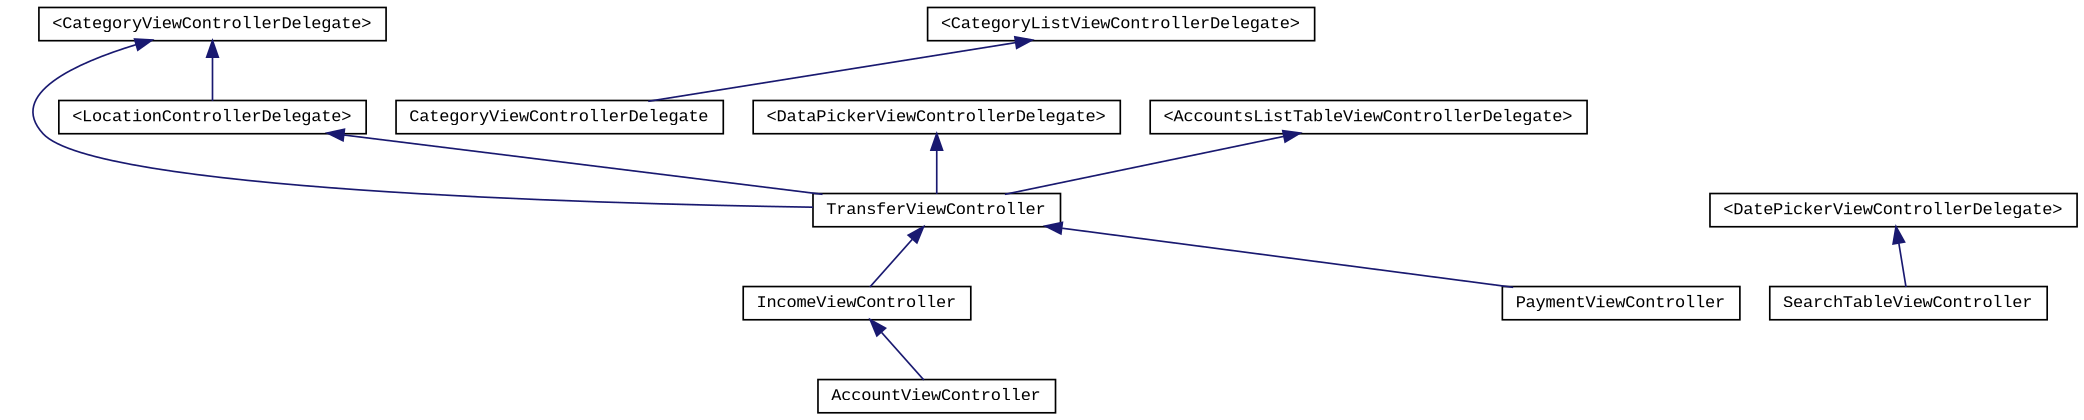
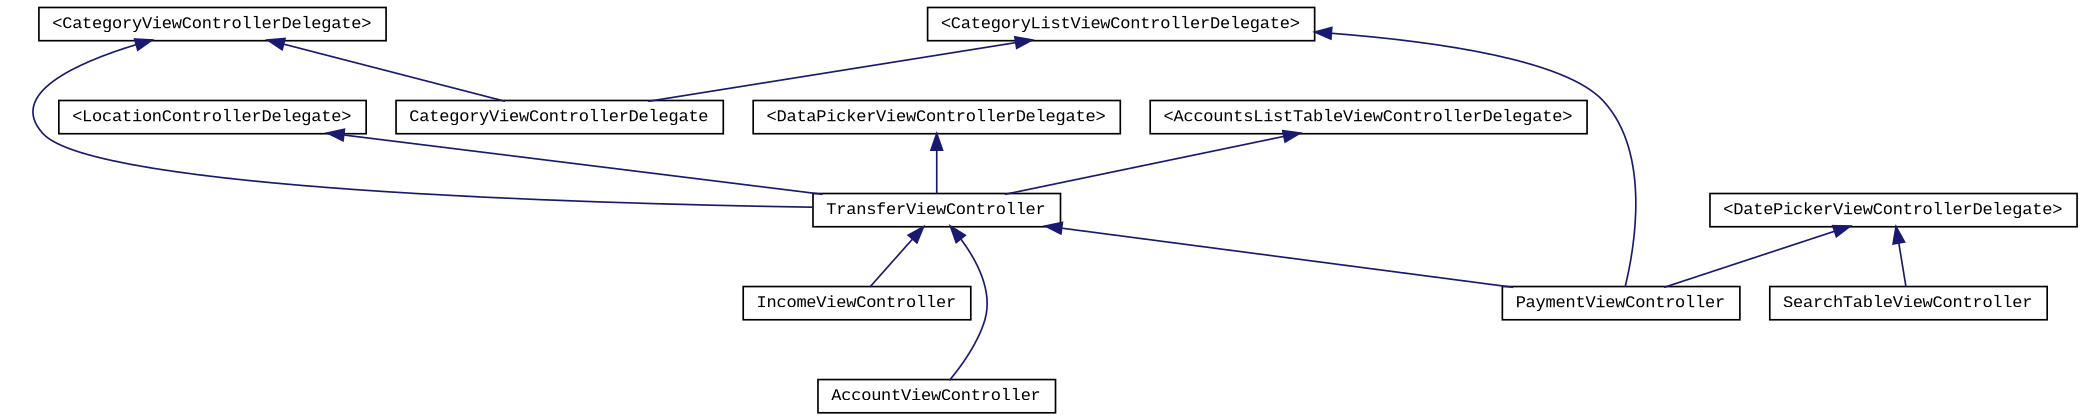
  digraph {
    fontname="Liberation Mono"
    rankdir=TB
    node [color=black fillcolor=white fontname="Liberation Mono" fontsize=10 shape=record style=filled]
    edge [color=midnightblue dir=back fontname="Liberation Mono" fontsize=10 labelfontname=Helvetica labelfontsize=10 style=solid]
    n1 [height=0.2 label="\<AccountsListTableViewControllerDelegate\>" width=0.4]
    n2 [height=0.2 label=TransferViewController width=0.4]
    n3 [height=0.2 label=AccountViewController width=0.4]
    n4 [height=0.2 label=IncomeViewController width=0.4]
    n5 [height=0.2 label=PaymentViewController width=0.4]
    n6 [height=0.2 label="\<CategoryListViewControllerDelegate\>" width=0.4]
    n7 [height=0.2 label=CategoryViewControllerDelegate width=0.4]
    n8 [height=0.2 label="\<CategoryViewControllerDelegate\>" width=0.4]
    n9 [height=0.2 label="\<DataPickerViewControllerDelegate\>" width=0.4]
    n10 [height=0.2 label="\<DatePickerViewControllerDelegate\>" width=0.4]
    n11 [height=0.2 label=SearchTableViewController width=0.4]
    n12 [height=0.2 label="\<LocationControllerDelegate\>" width=0.4]
    n1 -> n2
-   n4 -> n3
+   n2 -> n3
    n2 -> n4
    n2 -> n5
+   n6 -> n5
    n6 -> n7
    n8 -> n2
-   n8 -> n12
+   n8 -> n7
    n9 -> n2
+   n10 -> n5
    n10 -> n11
    n12 -> n2
  }
